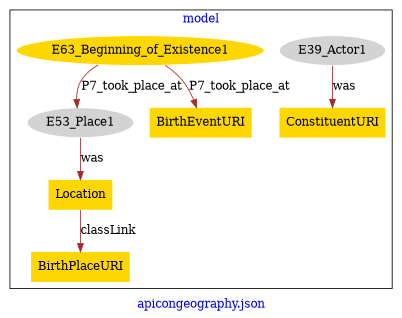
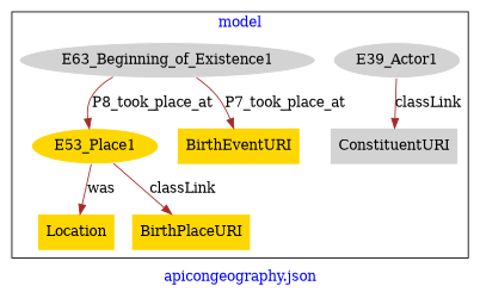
  digraph {
    fontcolor=blue
    label="apicongeography.json"
    remincross=true
    node [fillcolor=gold style=filled shape=plaintext]
    edge [color=brown fontcolor=black]
    n1 [color=white fillcolor=lightgray label=E39_Actor1 shape=""]
-   n2 [color=white label=E63_Beginning_of_Existence1 shape=""]
-   n3 [color=white fillcolor=lightgray label=E53_Place1 shape=""]
-   n4 [label=ConstituentURI]
+   n2 [color=white fillcolor=lightgray label=E63_Beginning_of_Existence1 shape=""]
+   n3 [color=white label=E53_Place1 shape=""]
+   n4 [fillcolor=lightgray label=ConstituentURI]
    n5 [label=Location]
    n6 [label=BirthPlaceURI]
    n7 [label=BirthEventURI]
    subgraph cluster_1 {
      label=model
      n1
      n2
      n3
      n4
      n5
      n6
      n7
    }
-   n1 -> n4 [label=was]
-   n2 -> n3 [label=P7_took_place_at]
+   n1 -> n4 [label=classLink]
+   n2 -> n3 [label=P8_took_place_at]
    n2 -> n7 [label=P7_took_place_at]
    n3 -> n5 [label=was]
-   n5 -> n6 [label=classLink]
+   n3 -> n6 [label=classLink]
  }
